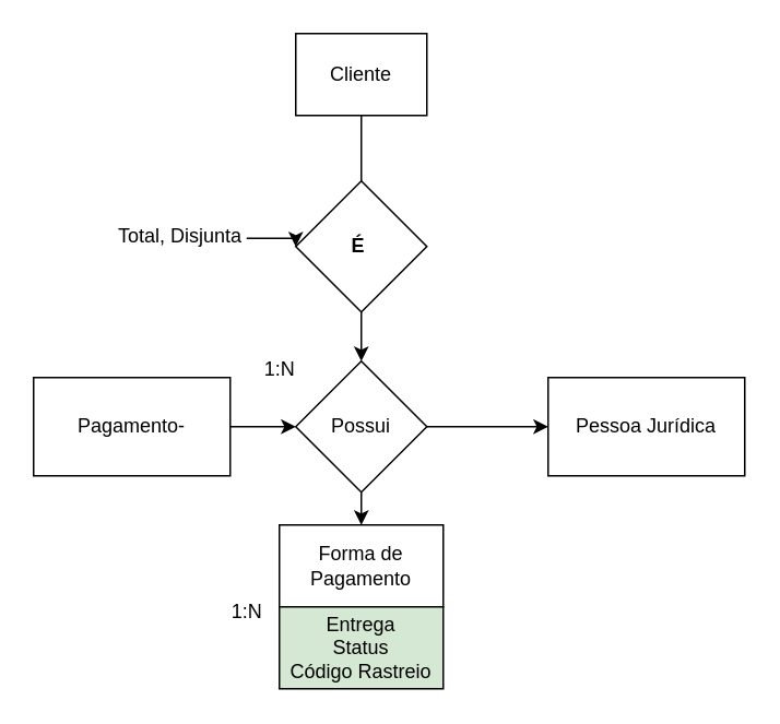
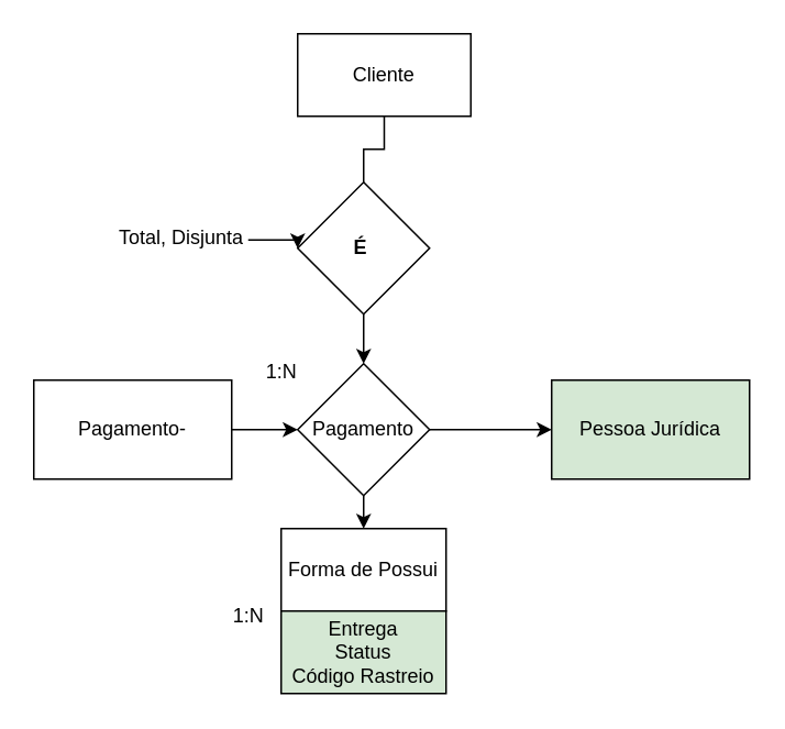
  <mxCell id="0" />
  <mxCell id="1" parent="0" />
  <mxCell id="2" value="" style="edgeStyle=orthogonalEdgeStyle;rounded=0;orthogonalLoop=1;jettySize=auto;html=1;exitX=0.5;exitY=1;exitDx=0;exitDy=0;endArrow=none;" edge="1" parent="1" source="13" target="4"><mxGeometry relative="1" as="geometry"><mxPoint x="155" y="70" as="sourcePoint" /></mxGeometry></mxCell>
  <mxCell id="3" style="edgeStyle=orthogonalEdgeStyle;rounded=0;orthogonalLoop=1;jettySize=auto;html=1;exitX=0.5;exitY=1;exitDx=0;exitDy=0;" edge="1" parent="1" source="4" target="11"><mxGeometry relative="1" as="geometry" /></mxCell>
  <mxCell id="4" value="&lt;strong data-end=&quot;400&quot; data-start=&quot;393&quot;&gt;É&lt;/strong&gt;&amp;nbsp;" style="rhombus;whiteSpace=wrap;html=1;" vertex="1" parent="1"><mxGeometry x="180" y="110" width="80" height="80" as="geometry" /></mxCell>
- <mxCell id="5" value="Pessoa Jurídica" style="whiteSpace=wrap;html=1;" vertex="1" parent="1"><mxGeometry x="334" y="230" width="120" height="60" as="geometry" /></mxCell>
+ <mxCell id="5" value="Pessoa Jurídica" style="whiteSpace=wrap;html=1;fillColor=#d5e8d4;" vertex="1" parent="1"><mxGeometry x="334" y="230" width="120" height="60" as="geometry" /></mxCell>
  <mxCell id="6" style="edgeStyle=orthogonalEdgeStyle;rounded=0;orthogonalLoop=1;jettySize=auto;html=1;exitX=1;exitY=0.5;exitDx=0;exitDy=0;" edge="1" parent="1" source="7" target="11"><mxGeometry relative="1" as="geometry"><Array as="points"><mxPoint x="240" y="260" /><mxPoint x="240" y="260" /></Array></mxGeometry></mxCell>
  <mxCell id="7" value="Pagamento-" style="rounded=0;whiteSpace=wrap;html=1;" vertex="1" parent="1"><mxGeometry x="20" y="230" width="120" height="60" as="geometry" /></mxCell>
- <mxCell id="8" value="Forma de Pagamento" style="rounded=0;whiteSpace=wrap;html=1;" vertex="1" parent="1"><mxGeometry x="170" y="320" width="100" height="50" as="geometry" /></mxCell>
+ <mxCell id="8" value="Forma de Possui" style="rounded=0;whiteSpace=wrap;html=1;" vertex="1" parent="1"><mxGeometry x="170" y="320" width="100" height="50" as="geometry" /></mxCell>
  <mxCell id="9" style="edgeStyle=orthogonalEdgeStyle;rounded=0;orthogonalLoop=1;jettySize=auto;html=1;exitX=0.5;exitY=1;exitDx=0;exitDy=0;entryX=0.5;entryY=0;entryDx=0;entryDy=0;" edge="1" parent="1" source="11" target="8"><mxGeometry relative="1" as="geometry" /></mxCell>
  <mxCell id="10" style="edgeStyle=orthogonalEdgeStyle;rounded=0;orthogonalLoop=1;jettySize=auto;html=1;exitX=1;exitY=0.5;exitDx=0;exitDy=0;entryX=0;entryY=0.5;entryDx=0;entryDy=0;" edge="1" parent="1" source="11" target="5"><mxGeometry relative="1" as="geometry" /></mxCell>
- <mxCell id="11" value="Possui" style="rhombus;whiteSpace=wrap;html=1;" vertex="1" parent="1"><mxGeometry x="180" y="220" width="80" height="80" as="geometry" /></mxCell>
+ <mxCell id="11" value="Pagamento" style="rhombus;whiteSpace=wrap;html=1;" vertex="1" parent="1"><mxGeometry x="180" y="220" width="80" height="80" as="geometry" /></mxCell>
  <mxCell id="12" value="Entrega&lt;div&gt;&lt;span style=&quot;background-color: transparent; color: light-dark(rgb(0, 0, 0), rgb(255, 255, 255));&quot;&gt;Status&lt;/span&gt;&lt;/div&gt;&lt;div&gt;Código Rastreio&lt;/div&gt;" style="rounded=0;whiteSpace=wrap;html=1;fillColor=#d5e8d4;" vertex="1" parent="1"><mxGeometry x="170" y="370" width="100" height="50" as="geometry" /></mxCell>
- <mxCell id="13" value="Cliente" style="rounded=0;whiteSpace=wrap;html=1;" vertex="1" parent="1"><mxGeometry x="180" y="20" width="80" height="50" as="geometry" /></mxCell>
+ <mxCell id="13" value="Cliente" style="rounded=0;whiteSpace=wrap;html=1;" vertex="1" parent="1"><mxGeometry x="180" y="20" width="105" height="50" as="geometry" /></mxCell>
  <mxCell id="14" value="&lt;span style=&quot;text-wrap-mode: wrap;&quot;&gt;1:N&lt;/span&gt;" style="text;html=1;align=center;verticalAlign=middle;resizable=0;points=[];autosize=1;strokeColor=none;fillColor=none;" vertex="1" parent="1"><mxGeometry x="150" y="210" width="40" height="30" as="geometry" /></mxCell>
  <mxCell id="15" style="edgeStyle=orthogonalEdgeStyle;rounded=0;orthogonalLoop=1;jettySize=auto;html=1;exitX=1;exitY=0.5;exitDx=0;exitDy=0;entryX=0;entryY=0.5;entryDx=0;entryDy=0;" edge="1" parent="1" source="16" target="4"><mxGeometry relative="1" as="geometry" /></mxCell>
  <mxCell id="16" value="Total, Disjunta" style="text;whiteSpace=wrap;" vertex="1" parent="1"><mxGeometry x="70" y="130" width="80" height="30" as="geometry" /></mxCell>
  <mxCell id="17" value="&lt;span style=&quot;text-wrap-mode: wrap;&quot;&gt;1:N&lt;/span&gt;" style="text;html=1;align=center;verticalAlign=middle;resizable=0;points=[];autosize=1;strokeColor=none;fillColor=none;" vertex="1" parent="1"><mxGeometry x="130" y="358" width="40" height="30" as="geometry" /></mxCell>
